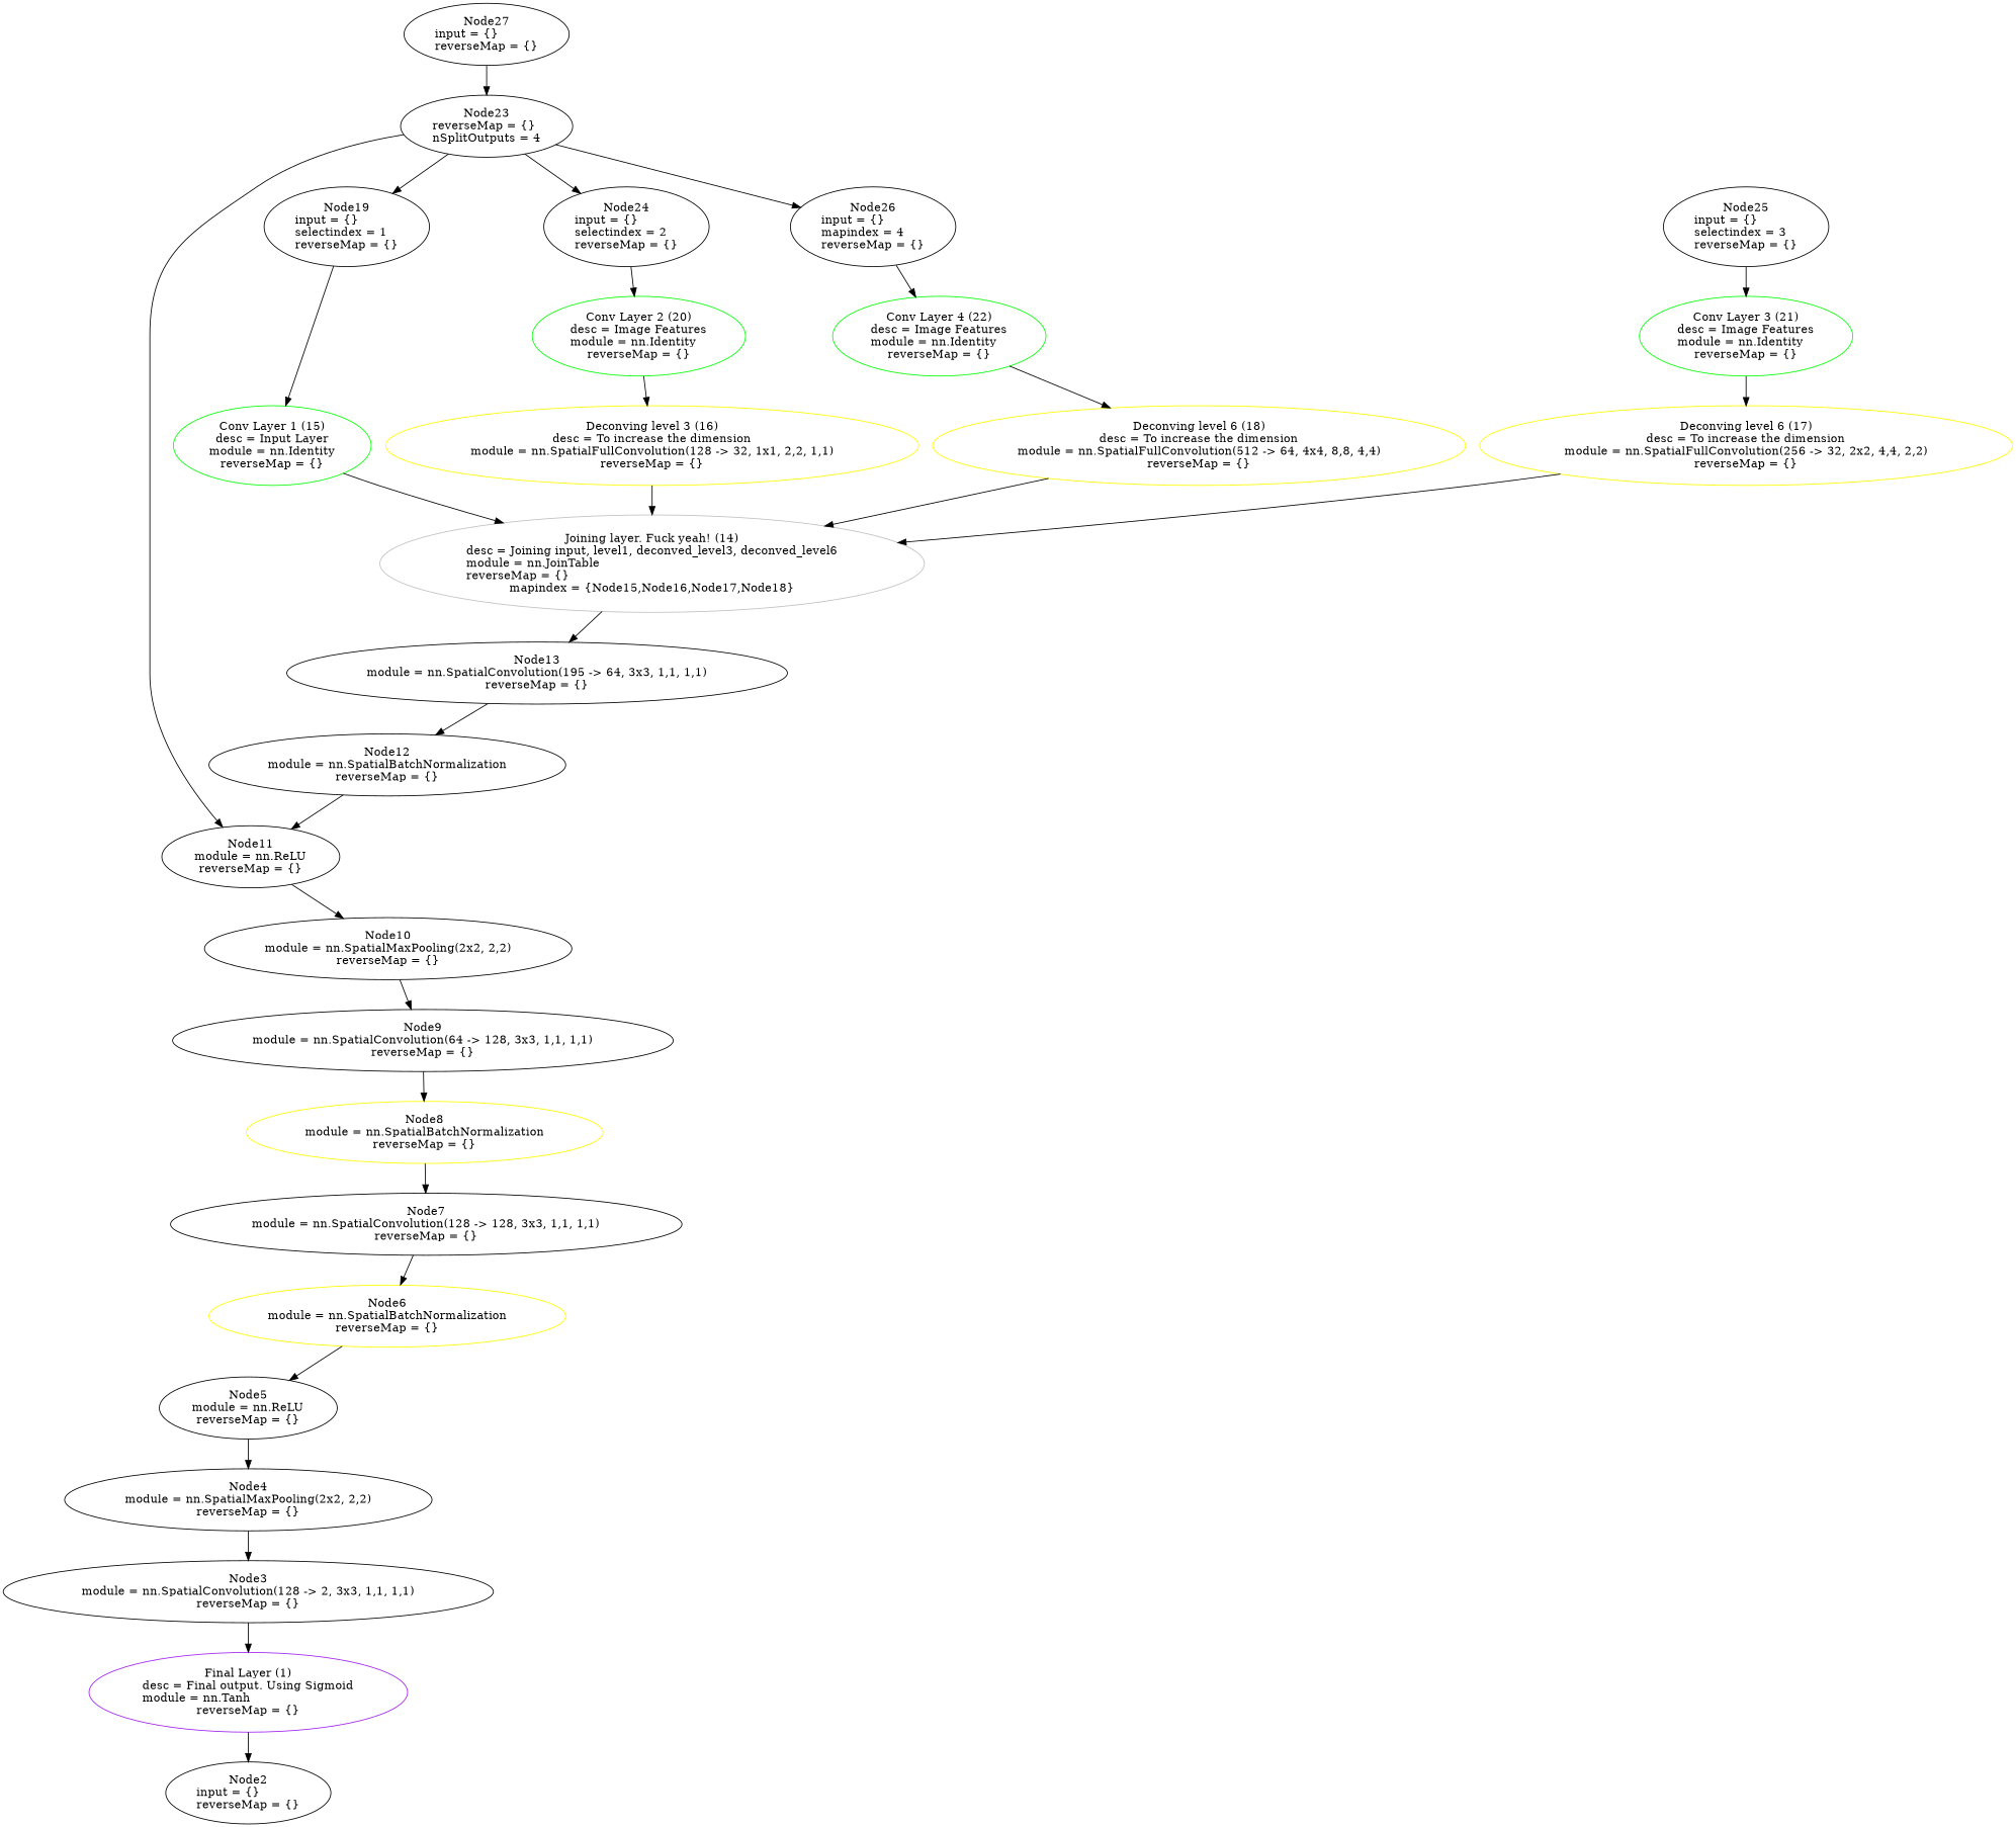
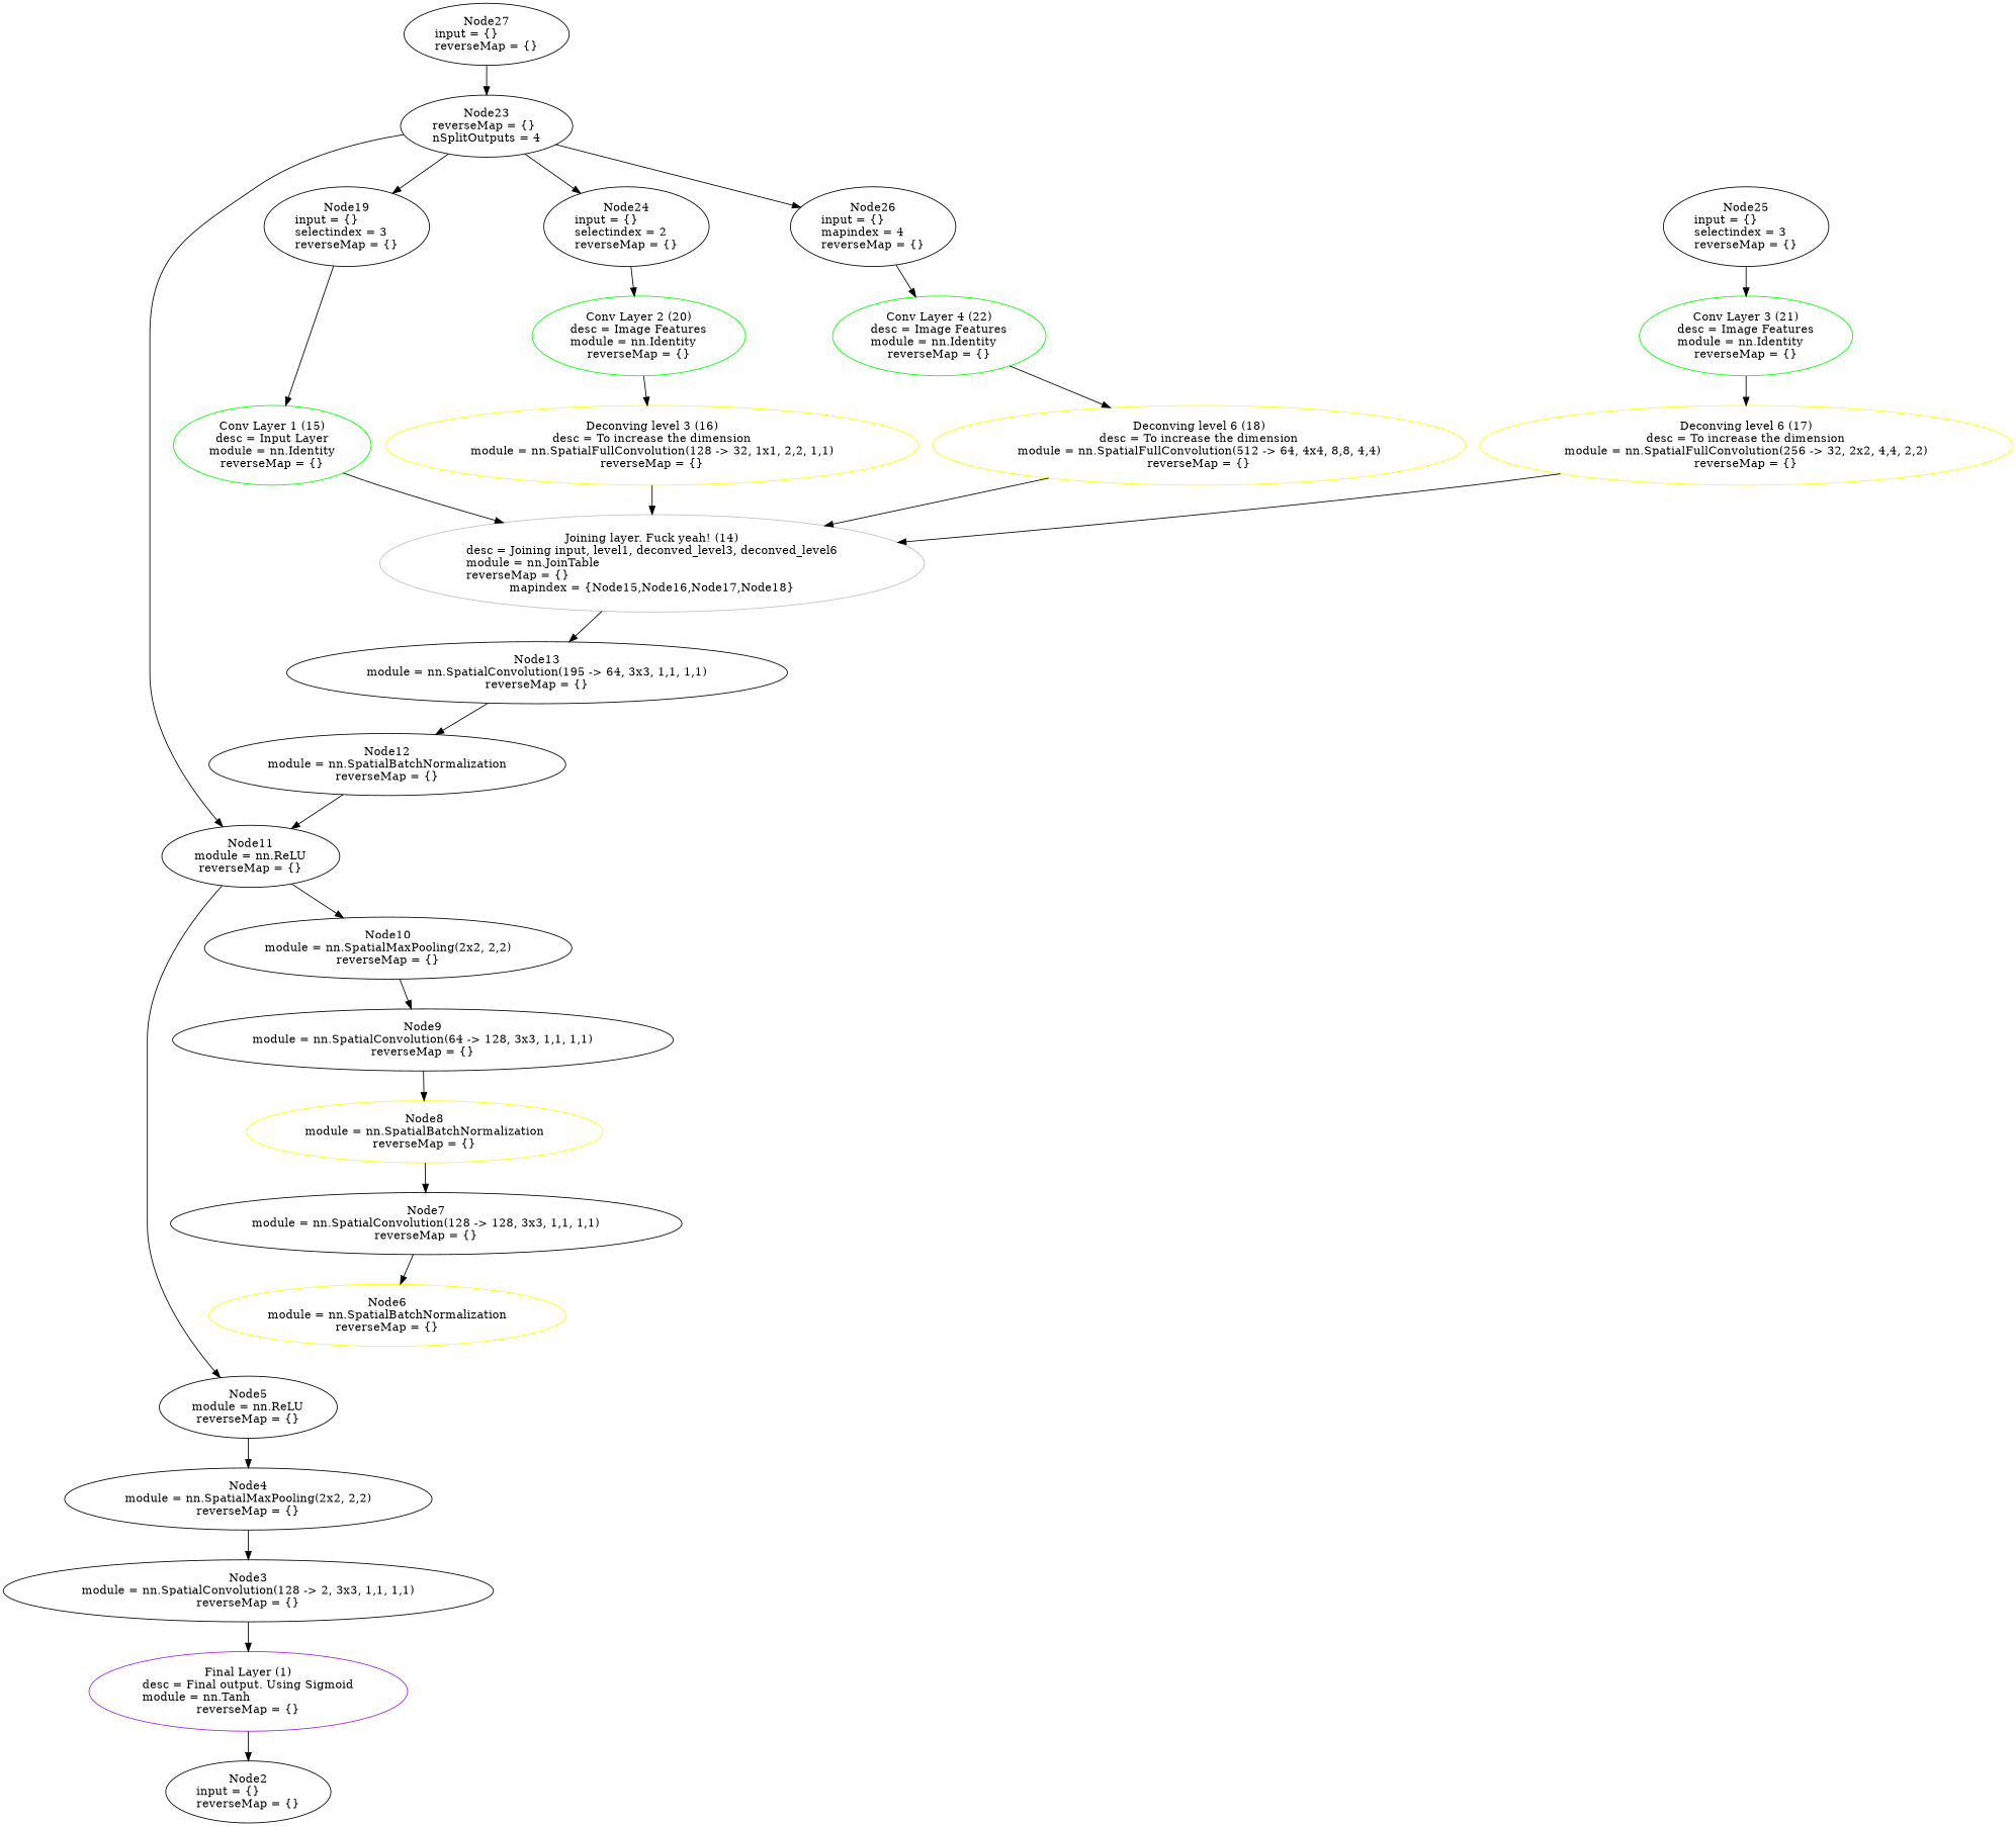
  digraph {
    node [shape=oval]
    n1 [color=purple height=1.3356 label="Final Layer (1)\ndesc = Final output. Using Sigmoid\nmodule = nn.Tanh\lreverseMap = {}" width=4.1515]
    n2 [height=1.041 label="Node2\ninput = {}\lreverseMap = {}" width=2.1497]
    n3 [height=1.041 label="Node3\nmodule = nn.SpatialConvolution(128 -> 2, 3x3, 1,1, 1,1)\lreverseMap = {}" width=6.4533]
    n4 [height=1.041 label="Node4\nmodule = nn.SpatialMaxPooling(2x2, 2,2)\lreverseMap = {}" width=4.8997]
    n5 [height=1.041 label="Node5\nmodule = nn.ReLU\lreverseMap = {}" width=2.4261]
    n6 [color=yellow height=1.041 label="Node6\nmodule = nn.SpatialBatchNormalization\lreverseMap = {}" width=4.6805]
    n7 [height=1.041 label="Node7\nmodule = nn.SpatialConvolution(128 -> 128, 3x3, 1,1, 1,1)\lreverseMap = {}" width=6.7297]
    n8 [color=yellow height=1.041 label="Node8\nmodule = nn.SpatialBatchNormalization\lreverseMap = {}" width=4.6805]
    n9 [height=1.041 label="Node9\nmodule = nn.SpatialConvolution(64 -> 128, 3x3, 1,1, 1,1)\lreverseMap = {}" width=6.5915]
    n10 [height=1.041 label="Node10\nmodule = nn.SpatialMaxPooling(2x2, 2,2)\lreverseMap = {}" width=4.8997]
    n11 [height=1.041 label="Node11\nmodule = nn.ReLU\lreverseMap = {}" width=2.4261]
    n12 [height=1.041 label="Node12\nmodule = nn.SpatialBatchNormalization\lreverseMap = {}" width=4.6805]
    n13 [height=1.041 label="Node13\nmodule = nn.SpatialConvolution(195 -> 64, 3x3, 1,1, 1,1)\lreverseMap = {}" width=6.5915]
    n14 [color=grey height=1.6303 label="Joining layer. Fuck yeah! (14)\ndesc = Joining input, level1, deconved_level3, deconved_level6\nmodule = nn.JoinTable\lreverseMap = {}\lmapindex = {Node15,Node16,Node17,Node18}" width=7.1778]
    n15 [color=green height=1.3356 label="Conv Layer 1 (15)\ndesc = Input Layer\nmodule = nn.Identity\lreverseMap = {}" width=2.6117]
    n16 [color=yellow height=1.3356 label="Deconving level 3 (16)\ndesc = To increase the dimension\nmodule = nn.SpatialFullConvolution(128 -> 32, 1x1, 2,2, 1,1)\lreverseMap = {}" width=7.0298]
    n17 [color=yellow height=1.3356 label="Deconving level 6 (17)\ndesc = To increase the dimension\nmodule = nn.SpatialFullConvolution(256 -> 32, 2x2, 4,4, 2,2)\lreverseMap = {}" width=7.0298]
    n18 [color=yellow height=1.3356 label="Deconving level 6 (18)\ndesc = To increase the dimension\nmodule = nn.SpatialFullConvolution(512 -> 64, 4x4, 8,8, 4,4)\lreverseMap = {}" width=7.0298]
-   n19 [height=1.3356 label="Node19\ninput = {}\lselectindex = 1\lreverseMap = {}" width=2.1497]
+   n19 [height=1.3356 label="Node19\ninput = {}\lselectindex = 3\lreverseMap = {}" width=2.1497]
    n20 [color=green height=1.3356 label="Conv Layer 2 (20)\ndesc = Image Features\nmodule = nn.Identity\lreverseMap = {}" width=2.736]
    n21 [color=green height=1.3356 label="Conv Layer 3 (21)\ndesc = Image Features\nmodule = nn.Identity\lreverseMap = {}" width=2.736]
    n22 [color=green height=1.3356 label="Conv Layer 4 (22)\ndesc = Image Features\nmodule = nn.Identity\lreverseMap = {}" width=2.736]
    n23 [height=1.041 label="Node23\nreverseMap = {}\lnSplitOutputs = 4" width=2.2307]
    n24 [height=1.3356 label="Node24\ninput = {}\lselectindex = 2\lreverseMap = {}" width=2.1497]
    n25 [height=1.3356 label="Node26\ninput = {}\lmapindex = 4\lreverseMap = {}" width=2.1497]
    n26 [height=1.3356 label="Node25\ninput = {}\lselectindex = 3\lreverseMap = {}" width=2.1497]
    n27 [height=1.041 label="Node27\ninput = {}\lreverseMap = {}" width=2.1497]
    n1 -> n2
    n3 -> n1
    n4 -> n3
    n5 -> n4
-   n6 -> n5
+   n11 -> n5
    n7 -> n6
    n8 -> n7
    n9 -> n8
    n10 -> n9
    n11 -> n10
    n12 -> n11
    n13 -> n12
    n14 -> n13
    n15 -> n14
    n16 -> n14
    n17 -> n14
    n18 -> n14
    n19 -> n15
    n20 -> n16
    n21 -> n17
    n22 -> n18
    n23 -> n11
    n23 -> n19
    n23 -> n24
    n23 -> n25
    n24 -> n20
    n25 -> n22
    n26 -> n21
    n27 -> n23
  }
